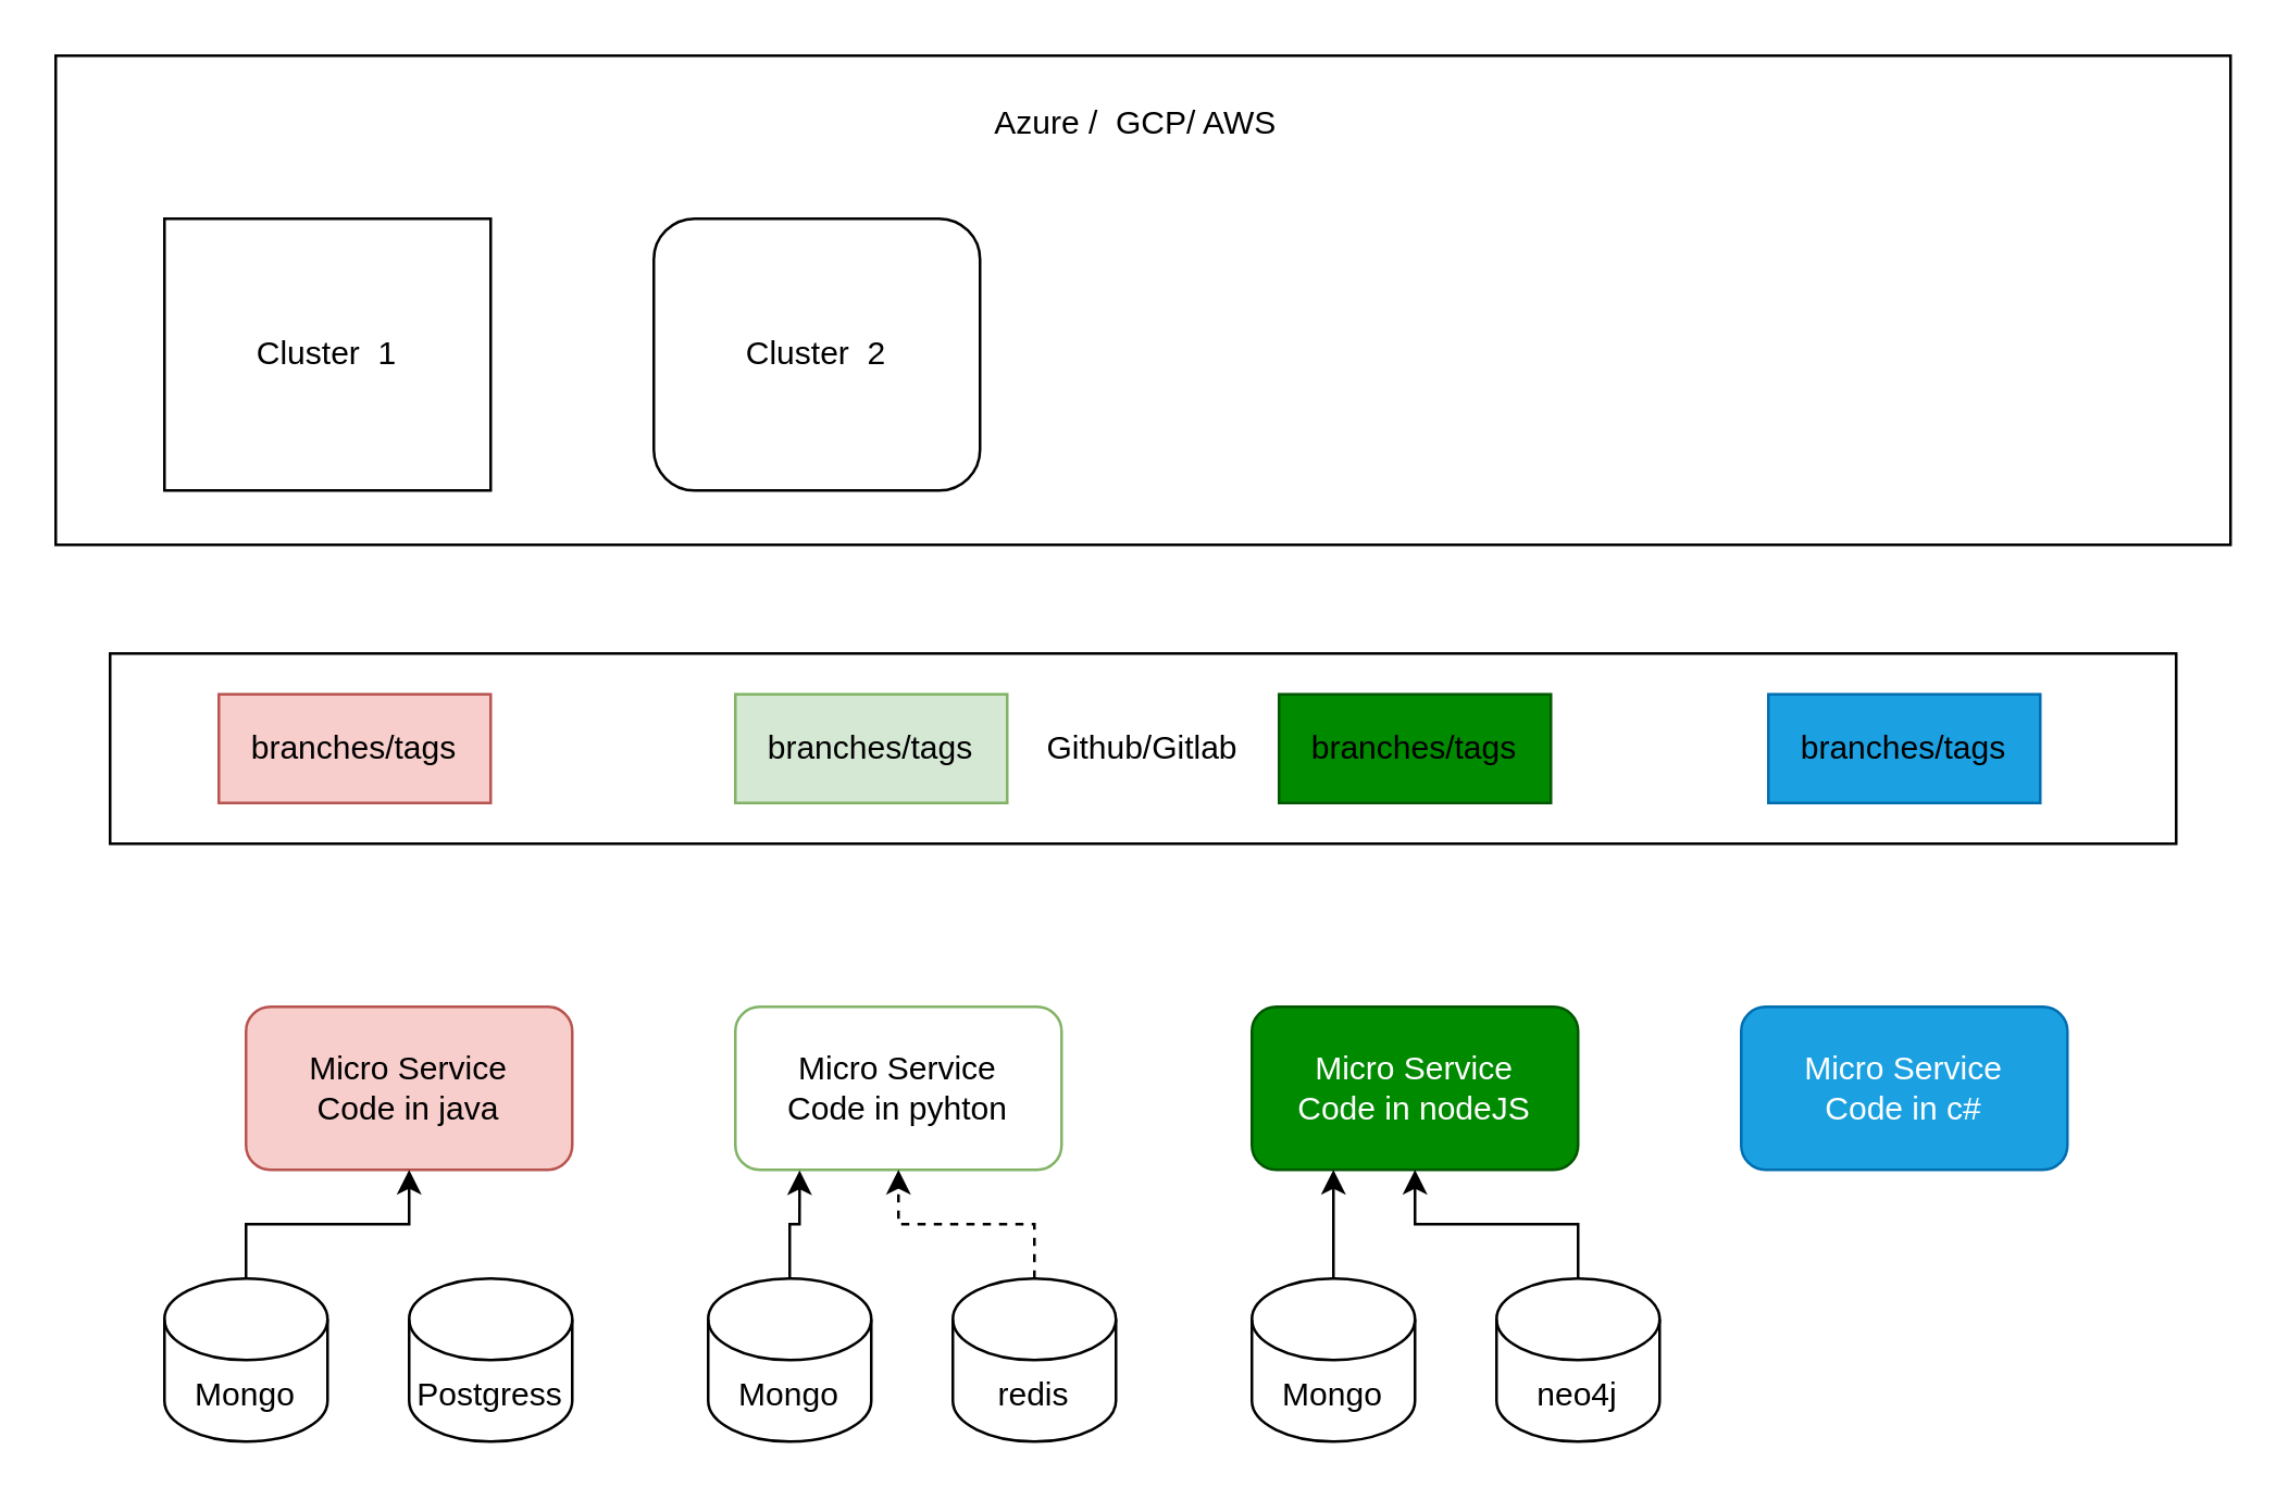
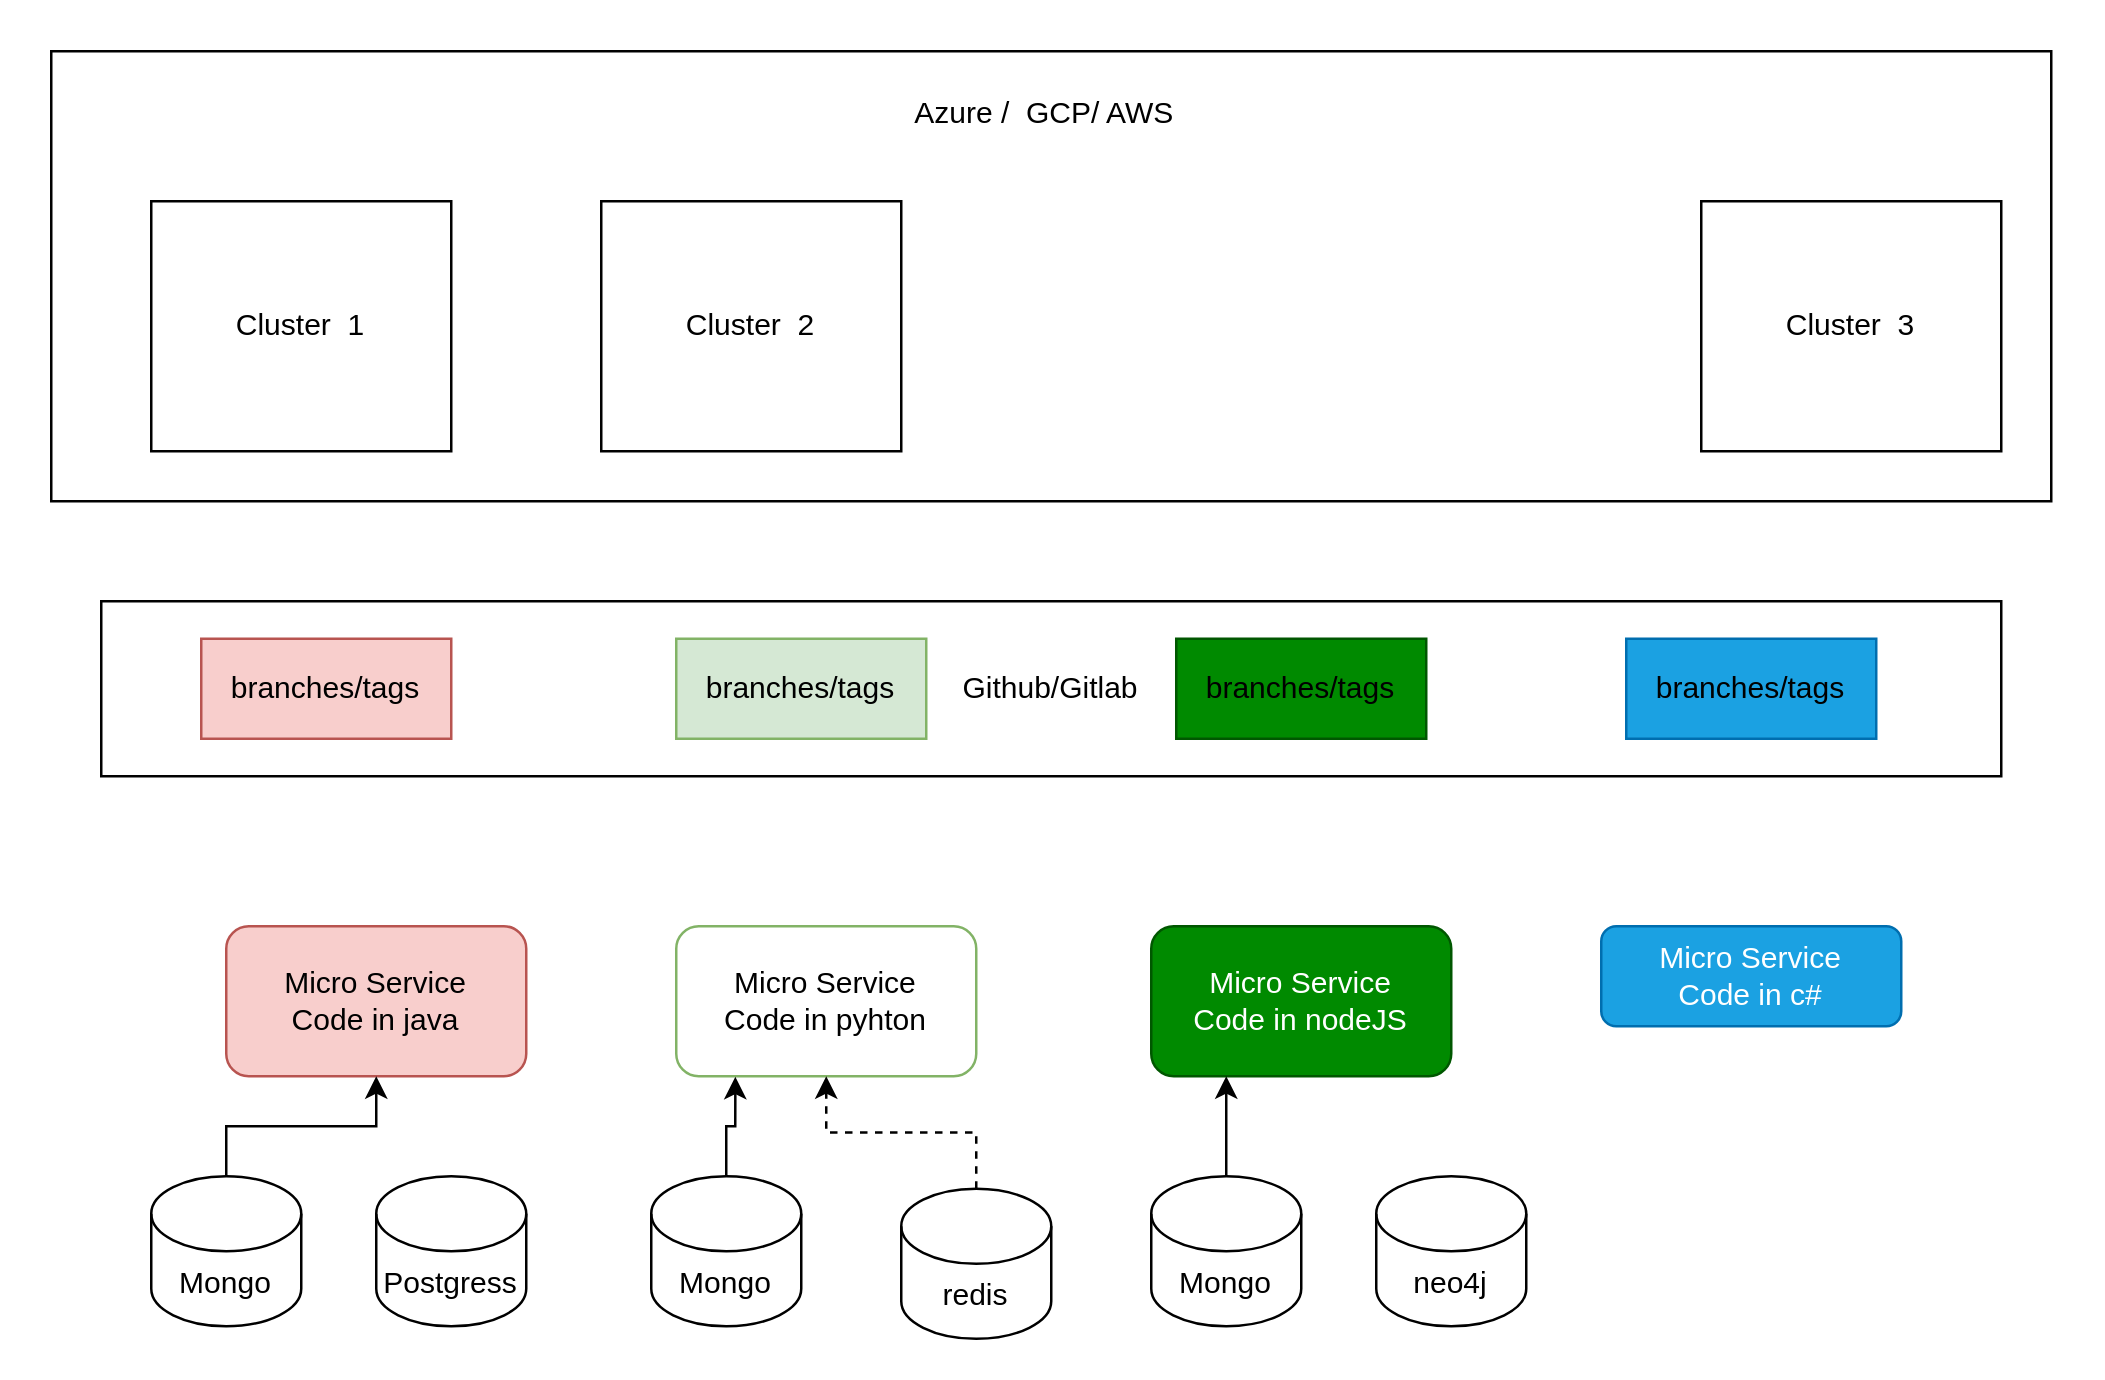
  <mxCell id="0" />
  <mxCell id="1" parent="0" />
  <mxCell id="2" value="Micro Service &lt;br&gt;Code in java" style="rounded=1;whiteSpace=wrap;html=1;fillColor=#f8cecc;strokeColor=#b85450;" vertex="1" parent="1"><mxGeometry x="90" y="370" width="120" height="60" as="geometry" /></mxCell>
  <mxCell id="3" value="Micro Service&lt;br&gt;Code in pyhton" style="rounded=1;whiteSpace=wrap;html=1;fillColor=#ffffff;strokeColor=#82b366;" vertex="1" parent="1"><mxGeometry x="270" y="370" width="120" height="60" as="geometry" /></mxCell>
  <mxCell id="4" value="Micro Service&lt;br&gt;Code in nodeJS" style="rounded=1;whiteSpace=wrap;html=1;fillColor=#008a00;fontColor=#ffffff;strokeColor=#005700;" vertex="1" parent="1"><mxGeometry x="460" y="370" width="120" height="60" as="geometry" /></mxCell>
- <mxCell id="5" value="Micro Service&lt;br&gt;Code in c#" style="rounded=1;whiteSpace=wrap;html=1;fillColor=#1ba1e2;fontColor=#ffffff;strokeColor=#006EAF;" vertex="1" parent="1"><mxGeometry x="640" y="370" width="120" height="60" as="geometry" /></mxCell>
+ <mxCell id="5" value="Micro Service&lt;br&gt;Code in c#" style="rounded=1;whiteSpace=wrap;html=1;fillColor=#1ba1e2;fontColor=#ffffff;strokeColor=#006EAF;" vertex="1" parent="1"><mxGeometry x="640" y="370" width="120" height="40" as="geometry" /></mxCell>
  <mxCell id="6" style="edgeStyle=orthogonalEdgeStyle;rounded=0;orthogonalLoop=1;jettySize=auto;html=1;" edge="1" parent="1" source="7" target="2"><mxGeometry relative="1" as="geometry" /></mxCell>
  <mxCell id="7" value="Mongo" style="shape=cylinder3;whiteSpace=wrap;html=1;boundedLbl=1;backgroundOutline=1;size=15;" vertex="1" parent="1"><mxGeometry x="60" y="470" width="60" height="60" as="geometry" /></mxCell>
  <mxCell id="8" value="Postgress" style="shape=cylinder3;whiteSpace=wrap;html=1;boundedLbl=1;backgroundOutline=1;size=15;" vertex="1" parent="1"><mxGeometry x="150" y="470" width="60" height="60" as="geometry" /></mxCell>
  <mxCell id="9" style="edgeStyle=orthogonalEdgeStyle;rounded=0;orthogonalLoop=1;jettySize=auto;html=1;entryX=0.197;entryY=1.003;entryDx=0;entryDy=0;entryPerimeter=0;" edge="1" parent="1" source="10" target="3"><mxGeometry relative="1" as="geometry" /></mxCell>
  <mxCell id="10" value="Mongo" style="shape=cylinder3;whiteSpace=wrap;html=1;boundedLbl=1;backgroundOutline=1;size=15;" vertex="1" parent="1"><mxGeometry x="260" y="470" width="60" height="60" as="geometry" /></mxCell>
  <mxCell id="11" style="edgeStyle=orthogonalEdgeStyle;rounded=0;orthogonalLoop=1;jettySize=auto;html=1;dashed=1;" edge="1" parent="1" source="12" target="3"><mxGeometry relative="1" as="geometry" /></mxCell>
- <mxCell id="12" value="redis" style="shape=cylinder3;whiteSpace=wrap;html=1;boundedLbl=1;backgroundOutline=1;size=15;" vertex="1" parent="1"><mxGeometry x="350" y="470" width="60" height="60" as="geometry" /></mxCell>
+ <mxCell id="12" value="redis" style="shape=cylinder3;whiteSpace=wrap;html=1;boundedLbl=1;backgroundOutline=1;size=15;" vertex="1" parent="1"><mxGeometry x="360" y="475" width="60" height="60" as="geometry" /></mxCell>
  <mxCell id="13" style="edgeStyle=orthogonalEdgeStyle;rounded=0;orthogonalLoop=1;jettySize=auto;html=1;entryX=0.25;entryY=1;entryDx=0;entryDy=0;" edge="1" parent="1" source="14" target="4"><mxGeometry relative="1" as="geometry" /></mxCell>
  <mxCell id="14" value="Mongo" style="shape=cylinder3;whiteSpace=wrap;html=1;boundedLbl=1;backgroundOutline=1;size=15;" vertex="1" parent="1"><mxGeometry x="460" y="470" width="60" height="60" as="geometry" /></mxCell>
- <mxCell id="15" style="edgeStyle=orthogonalEdgeStyle;rounded=0;orthogonalLoop=1;jettySize=auto;html=1;exitX=0.5;exitY=0;exitDx=0;exitDy=0;exitPerimeter=0;" edge="1" parent="1" source="16" target="4"><mxGeometry relative="1" as="geometry" /></mxCell>
  <mxCell id="16" value="neo4j" style="shape=cylinder3;whiteSpace=wrap;html=1;boundedLbl=1;backgroundOutline=1;size=15;" vertex="1" parent="1"><mxGeometry x="550" y="470" width="60" height="60" as="geometry" /></mxCell>
  <mxCell id="17" value="Github/Gitlab" style="rounded=0;whiteSpace=wrap;html=1;" vertex="1" parent="1"><mxGeometry x="40" y="240" width="760" height="70" as="geometry" /></mxCell>
  <mxCell id="18" value="branches/tags" style="rounded=0;whiteSpace=wrap;html=1;fillColor=#f8cecc;strokeColor=#b85450;" vertex="1" parent="1"><mxGeometry x="80" y="255" width="100" height="40" as="geometry" /></mxCell>
  <mxCell id="19" value="&lt;span&gt;branches/tags&lt;/span&gt;" style="rounded=0;whiteSpace=wrap;html=1;fillColor=#d5e8d4;strokeColor=#82b366;" vertex="1" parent="1"><mxGeometry x="270" y="255" width="100" height="40" as="geometry" /></mxCell>
  <mxCell id="20" value="&lt;span style=&quot;color: rgb(0 , 0 , 0)&quot;&gt;branches/tags&lt;/span&gt;" style="rounded=0;whiteSpace=wrap;html=1;fillColor=#008a00;fontColor=#ffffff;strokeColor=#005700;" vertex="1" parent="1"><mxGeometry x="470" y="255" width="100" height="40" as="geometry" /></mxCell>
  <mxCell id="21" value="&lt;span style=&quot;color: rgb(0 , 0 , 0)&quot;&gt;branches/tags&lt;/span&gt;" style="rounded=0;whiteSpace=wrap;html=1;fillColor=#1ba1e2;fontColor=#ffffff;strokeColor=#006EAF;" vertex="1" parent="1"><mxGeometry x="650" y="255" width="100" height="40" as="geometry" /></mxCell>
  <mxCell id="22" value="" style="rounded=0;whiteSpace=wrap;html=1;" vertex="1" parent="1"><mxGeometry x="20" y="20" width="800" height="180" as="geometry" /></mxCell>
  <mxCell id="23" value="Cluster&amp;nbsp; 1" style="rounded=0;whiteSpace=wrap;html=1;" vertex="1" parent="1"><mxGeometry x="60" y="80" width="120" height="100" as="geometry" /></mxCell>
- <mxCell id="24" value="Cluster&amp;nbsp; 2" style="whiteSpace=wrap;html=1;rounded=1;" vertex="1" parent="1"><mxGeometry x="240" y="80" width="120" height="100" as="geometry" /></mxCell>
+ <mxCell id="24" value="Cluster&amp;nbsp; 2" style="rounded=0;whiteSpace=wrap;html=1;" vertex="1" parent="1"><mxGeometry x="240" y="80" width="120" height="100" as="geometry" /></mxCell>
+ <mxCell id="25" value="Cluster&amp;nbsp; 3" style="rounded=0;whiteSpace=wrap;html=1;" vertex="1" parent="1"><mxGeometry x="680" y="80" width="120" height="100" as="geometry" /></mxCell>
  <mxCell id="26" value="Azure /&amp;nbsp; GCP/ AWS" style="text;html=1;strokeColor=none;fillColor=none;align=center;verticalAlign=middle;whiteSpace=wrap;rounded=0;" vertex="1" parent="1"><mxGeometry x="320" y="30" width="195" height="30" as="geometry" /></mxCell>
